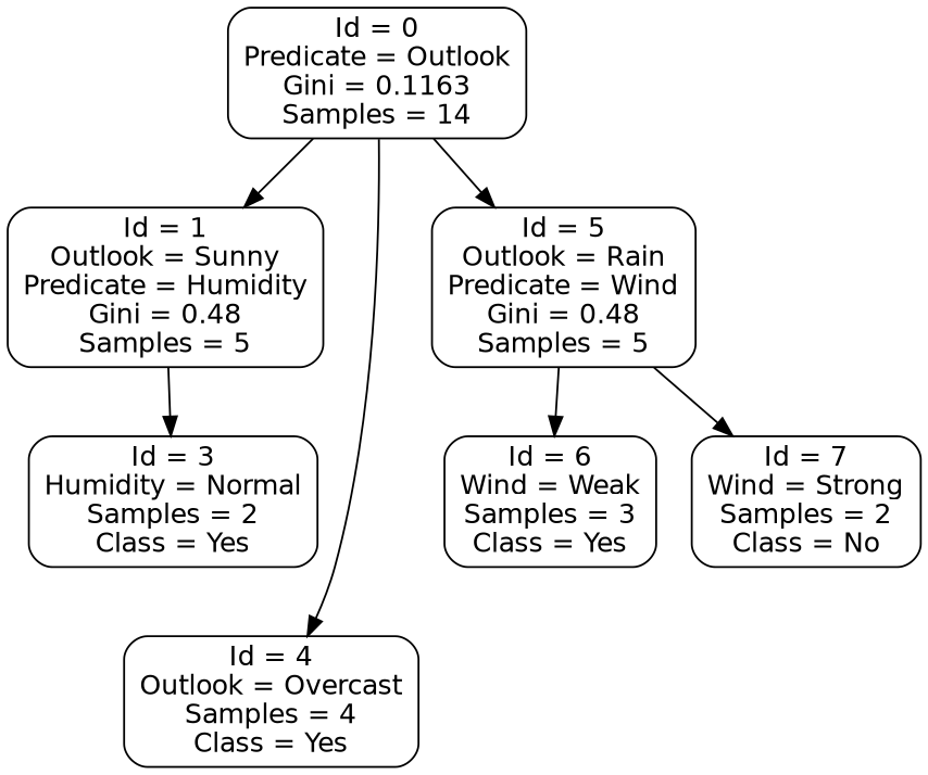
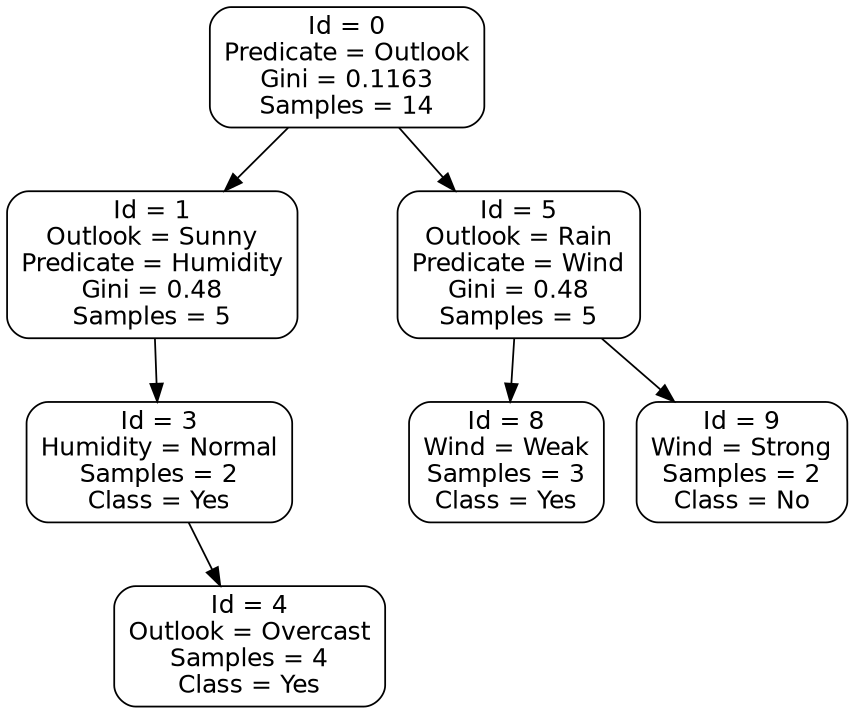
  digraph {
    node [color=black fillcolor="#ffffff" fontname=helvetica shape=box style="filled, rounded"]
    edge [fontname=helvetica]
    n1 [label="Id = 0\nPredicate = Outlook\nGini = 0.1163\nSamples = 14\n"]
    n2 [label="Id = 1\nOutlook = Sunny\nPredicate = Humidity\nGini = 0.48\nSamples = 5\n"]
    n3 [label="Id = 4\nOutlook = Overcast\nSamples = 4\nClass = Yes"]
    n4 [label="Id = 5\nOutlook = Rain\nPredicate = Wind\nGini = 0.48\nSamples = 5\n"]
    n5 [label="Id = 3\nHumidity = Normal\nSamples = 2\nClass = Yes"]
-   n6 [label="Id = 6\nWind = Weak\nSamples = 3\nClass = Yes"]
-   n7 [label="Id = 7\nWind = Strong\nSamples = 2\nClass = No"]
+   n6 [label="Id = 8\nWind = Weak\nSamples = 3\nClass = Yes"]
+   n7 [label="Id = 9\nWind = Strong\nSamples = 2\nClass = No"]
    n1 -> n2
-   n1 -> n3
+   n5 -> n3
    n1 -> n4
    n2 -> n5
    n4 -> n6
    n4 -> n7
  }
